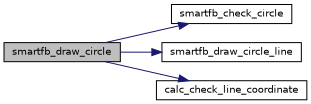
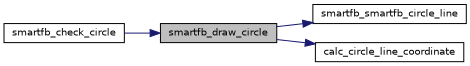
  digraph {
    rankdir=LR
    node [color=black fontname=Helvetica fontsize=10 shape=record]
    edge [color=midnightblue fontname=Helvetica fontsize=10 labelfontname=Helvetica labelfontsize=10 style=solid]
    n1 [fillcolor=grey75 fontcolor=black height=0.2 label=smartfb_draw_circle style=filled width=0.4]
    n2 [height=0.2 label=smartfb_check_circle width=0.4]
-   n3 [height=0.2 label=smartfb_draw_circle_line width=0.4]
-   n4 [height=0.2 label=calc_check_line_coordinate width=0.4]
-   n1 -> n2
+   n3 [height=0.2 label=smartfb_smartfb_circle_line width=0.4]
+   n4 [height=0.2 label=calc_circle_line_coordinate width=0.4]
+   n2 -> n1
    n1 -> n3
    n1 -> n4
  }
